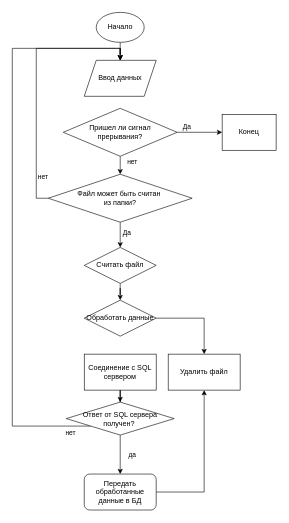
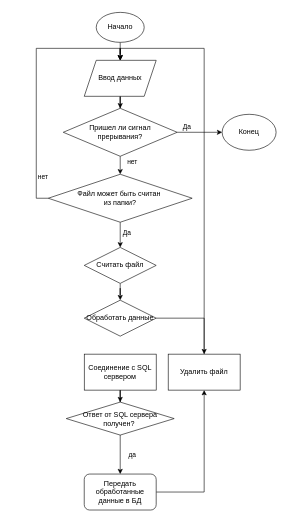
  <mxCell id="0" />
  <mxCell id="1" parent="0" />
  <mxCell id="2" value="" style="edgeStyle=orthogonalEdgeStyle;rounded=0;orthogonalLoop=1;jettySize=auto;html=1;" parent="1" source="4" target="8" edge="1"><mxGeometry relative="1" as="geometry" /></mxCell>
  <mxCell id="3" value="Да" style="edgeLabel;html=1;align=center;verticalAlign=middle;resizable=0;points=[];" parent="2" vertex="1" connectable="0"><mxGeometry x="-0.204" y="-1" relative="1" as="geometry"><mxPoint x="11" as="offset" /></mxGeometry></mxCell>
  <mxCell id="4" value="Файл может быть считан&amp;nbsp;&lt;br&gt;из папки?" style="rhombus;whiteSpace=wrap;html=1;" parent="1" vertex="1"><mxGeometry x="80" y="290" width="240" height="80" as="geometry" /></mxCell>
  <mxCell id="5" style="edgeStyle=orthogonalEdgeStyle;rounded=0;orthogonalLoop=1;jettySize=auto;html=1;entryX=0.5;entryY=0;entryDx=0;entryDy=0;exitX=0;exitY=0.5;exitDx=0;exitDy=0;" parent="1" source="4" target="22" edge="1"><mxGeometry relative="1" as="geometry"><Array as="points"><mxPoint x="60" y="330" /><mxPoint x="60" y="80" /><mxPoint x="200" y="80" /></Array></mxGeometry></mxCell>
  <mxCell id="6" value="нет" style="edgeLabel;html=1;align=center;verticalAlign=middle;resizable=0;points=[];" parent="5" vertex="1" connectable="0"><mxGeometry x="-0.507" y="-1" relative="1" as="geometry"><mxPoint x="9" y="49" as="offset" /></mxGeometry></mxCell>
  <mxCell id="7" value="" style="edgeStyle=orthogonalEdgeStyle;rounded=0;orthogonalLoop=1;jettySize=auto;html=1;" parent="1" source="8" target="10" edge="1"><mxGeometry relative="1" as="geometry" /></mxCell>
  <mxCell id="8" value="Считать файл" style="rhombus;whiteSpace=wrap;html=1;" parent="1" vertex="1"><mxGeometry x="140" y="412" width="120" height="60" as="geometry" /></mxCell>
  <mxCell id="9" value="" style="edgeStyle=orthogonalEdgeStyle;rounded=0;orthogonalLoop=1;jettySize=auto;html=1;" parent="1" source="10" target="29" edge="1"><mxGeometry relative="1" as="geometry" /></mxCell>
  <mxCell id="10" value="Обработать данные" style="rhombus;whiteSpace=wrap;html=1;" parent="1" vertex="1"><mxGeometry x="140" y="500" width="120" height="60" as="geometry" /></mxCell>
  <mxCell id="11" value="" style="edgeStyle=orthogonalEdgeStyle;rounded=0;orthogonalLoop=1;jettySize=auto;html=1;" parent="1" source="12" target="16" edge="1"><mxGeometry relative="1" as="geometry" /></mxCell>
  <mxCell id="12" value="Соединение с SQL сервером" style="whiteSpace=wrap;html=1;" parent="1" vertex="1"><mxGeometry x="140" y="590" width="120" height="60" as="geometry" /></mxCell>
- <mxCell id="13" style="edgeStyle=orthogonalEdgeStyle;rounded=0;orthogonalLoop=1;jettySize=auto;html=1;entryX=0.5;entryY=0;entryDx=0;entryDy=0;" parent="1" source="16" target="22" edge="1"><mxGeometry relative="1" as="geometry"><Array as="points"><mxPoint x="20" y="710" /><mxPoint x="20" y="80" /><mxPoint x="200" y="80" /></Array></mxGeometry></mxCell>
- <mxCell id="14" value="нет" style="edgeLabel;html=1;align=center;verticalAlign=middle;resizable=0;points=[];" parent="13" vertex="1" connectable="0"><mxGeometry x="-0.942" y="1" relative="1" as="geometry"><mxPoint x="-6" y="9" as="offset" /></mxGeometry></mxCell>
  <mxCell id="15" value="да" style="edgeStyle=orthogonalEdgeStyle;rounded=0;orthogonalLoop=1;jettySize=auto;html=1;" parent="1" source="16" target="18" edge="1"><mxGeometry y="20" relative="1" as="geometry"><mxPoint as="offset" /></mxGeometry></mxCell>
  <mxCell id="16" value="Ответ от SQL сервера получен?&amp;nbsp;" style="rhombus;whiteSpace=wrap;html=1;" parent="1" vertex="1"><mxGeometry x="110" y="670" width="180" height="55" as="geometry" /></mxCell>
  <mxCell id="17" style="edgeStyle=orthogonalEdgeStyle;rounded=0;orthogonalLoop=1;jettySize=auto;html=1;entryX=0.5;entryY=1;entryDx=0;entryDy=0;" edge="1" parent="1" source="18" target="29"><mxGeometry relative="1" as="geometry" /></mxCell>
  <mxCell id="18" value="Передать обработанные данные в БД" style="whiteSpace=wrap;html=1;rounded=1;" parent="1" vertex="1"><mxGeometry x="140" y="790" width="120" height="60" as="geometry" /></mxCell>
  <mxCell id="19" style="edgeStyle=orthogonalEdgeStyle;rounded=0;orthogonalLoop=1;jettySize=auto;html=1;entryX=0.5;entryY=0;entryDx=0;entryDy=0;" parent="1" source="20" target="22" edge="1"><mxGeometry relative="1" as="geometry" /></mxCell>
  <mxCell id="20" value="Начало" style="ellipse;whiteSpace=wrap;html=1;" parent="1" vertex="1"><mxGeometry x="160" y="20" width="80" height="50" as="geometry" /></mxCell>
+ <mxCell id="21" value="" style="edgeStyle=orthogonalEdgeStyle;rounded=0;orthogonalLoop=1;jettySize=auto;html=1;" edge="1" parent="1" source="22" target="26"><mxGeometry relative="1" as="geometry" /></mxCell>
  <mxCell id="22" value="Ввод данных" style="shape=parallelogram;perimeter=parallelogramPerimeter;whiteSpace=wrap;html=1;fixedSize=1;" vertex="1" parent="1"><mxGeometry x="140" y="100" width="120" height="60" as="geometry" /></mxCell>
  <mxCell id="23" value="нет" style="edgeStyle=orthogonalEdgeStyle;rounded=0;orthogonalLoop=1;jettySize=auto;html=1;exitX=0.5;exitY=1;exitDx=0;exitDy=0;entryX=0.5;entryY=0;entryDx=0;entryDy=0;" edge="1" parent="1" source="26" target="4"><mxGeometry x="-0.333" y="20" relative="1" as="geometry"><mxPoint as="offset" /></mxGeometry></mxCell>
  <mxCell id="24" style="edgeStyle=orthogonalEdgeStyle;rounded=0;orthogonalLoop=1;jettySize=auto;html=1;entryX=0;entryY=0.5;entryDx=0;entryDy=0;" edge="1" parent="1" source="26" target="27"><mxGeometry relative="1" as="geometry"><mxPoint x="370" y="220" as="targetPoint" /></mxGeometry></mxCell>
  <mxCell id="25" value="Да" style="edgeLabel;html=1;align=center;verticalAlign=middle;resizable=0;points=[];" vertex="1" connectable="0" parent="24"><mxGeometry x="-0.343" y="1" relative="1" as="geometry"><mxPoint x="-10" y="-9" as="offset" /></mxGeometry></mxCell>
  <mxCell id="26" value="Пришел ли сигнал &lt;br&gt;прерывания?" style="rhombus;whiteSpace=wrap;html=1;" vertex="1" parent="1"><mxGeometry x="105" y="180" width="190" height="80" as="geometry" /></mxCell>
- <mxCell id="27" value="Конец" style="whiteSpace=wrap;html=1;rounded=0;" vertex="1" parent="1"><mxGeometry x="370" y="190" width="90" height="60" as="geometry" /></mxCell>
+ <mxCell id="27" value="Конец" style="ellipse;whiteSpace=wrap;html=1;" vertex="1" parent="1"><mxGeometry x="370" y="190" width="90" height="60" as="geometry" /></mxCell>
+ <mxCell id="28" style="edgeStyle=orthogonalEdgeStyle;rounded=0;orthogonalLoop=1;jettySize=auto;html=1;exitX=0.5;exitY=0;exitDx=0;exitDy=0;entryX=0.5;entryY=0;entryDx=0;entryDy=0;" edge="1" parent="1" source="29" target="22"><mxGeometry relative="1" as="geometry" /></mxCell>
  <mxCell id="29" value="Удалить файл" style="rounded=0;whiteSpace=wrap;html=1;" vertex="1" parent="1"><mxGeometry x="280" y="590" width="120" height="60" as="geometry" /></mxCell>
